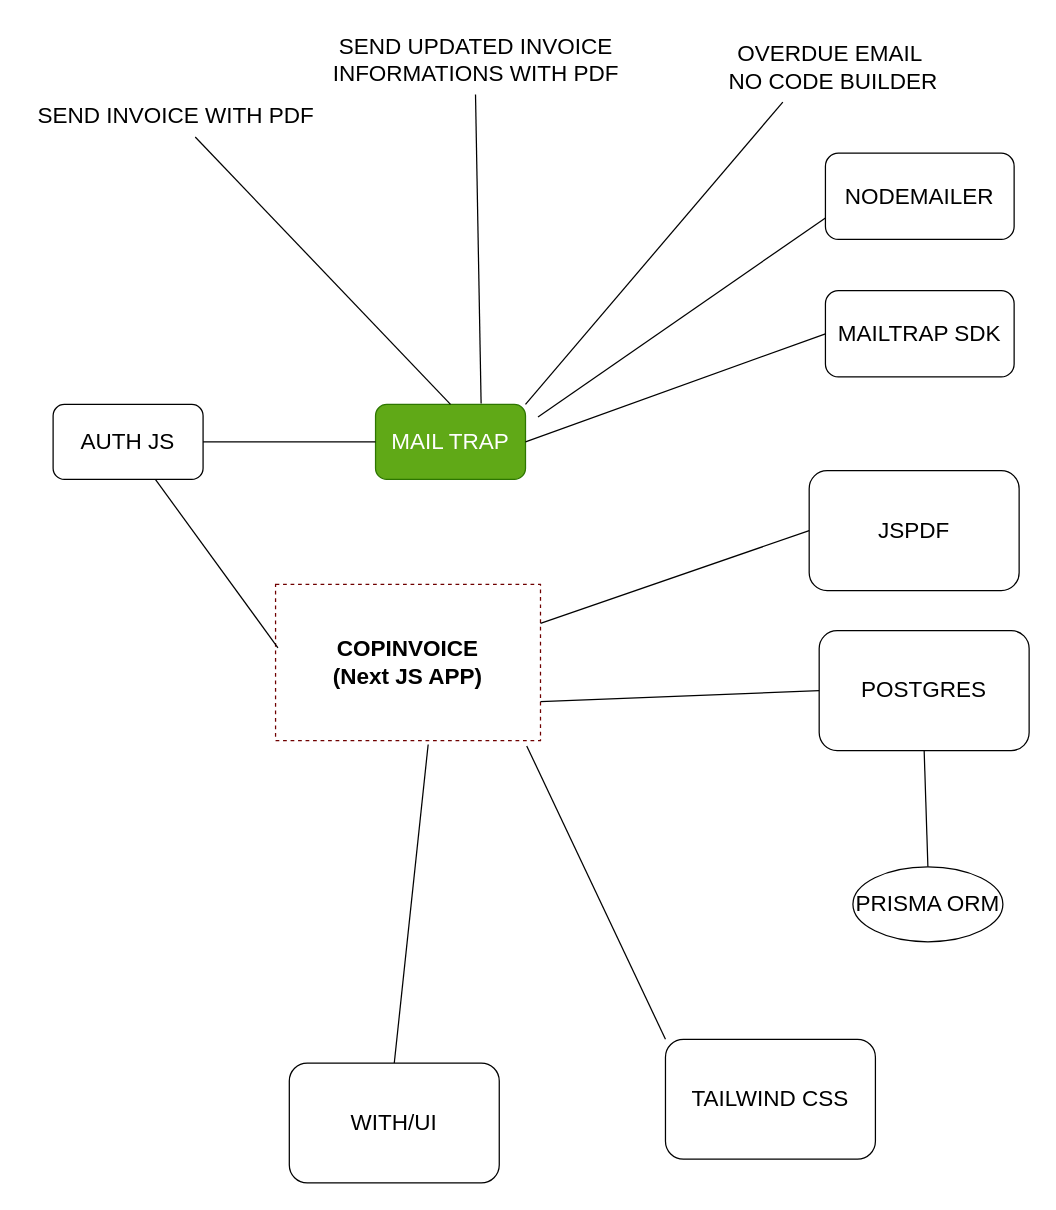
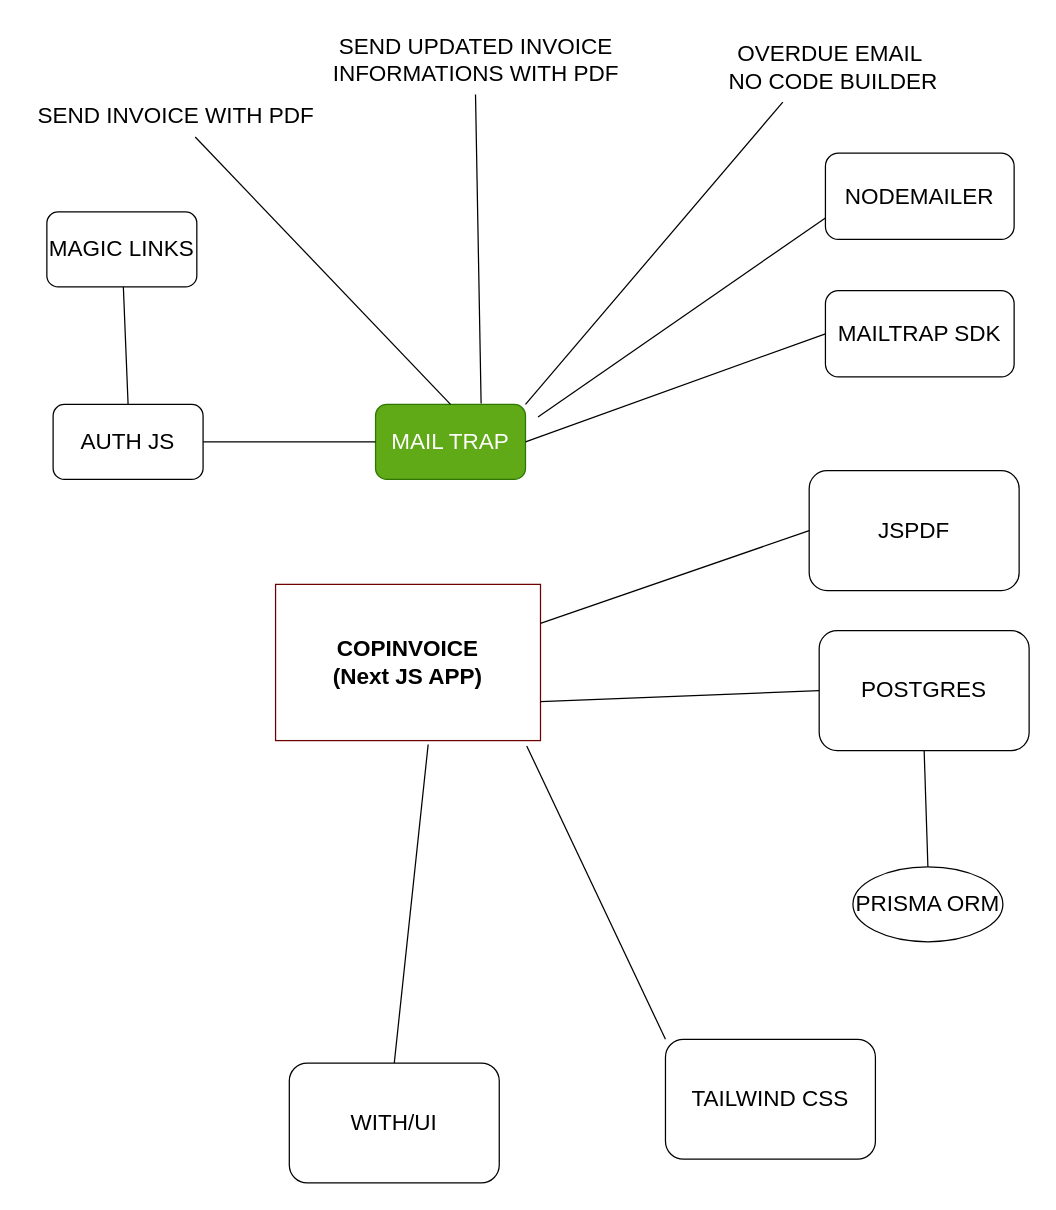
  <mxCell id="0" />
  <mxCell id="1" parent="0" />
- <mxCell id="2" value="&lt;font size=&quot;1&quot; color=&quot;#000000&quot;&gt;&lt;b style=&quot;font-size: 18px;&quot;&gt;COPINVOICE&lt;br&gt;(Next JS APP)&lt;br&gt;&lt;/b&gt;&lt;/font&gt;" style="rounded=0;whiteSpace=wrap;html=1;fillColor=#FFFFFF;fillStyle=solid;strokeColor=#6F0000;fontColor=#ffffff;dashed=1;" vertex="1" parent="1"><mxGeometry x="220" y="467" width="212" height="125" as="geometry" /></mxCell>
+ <mxCell id="2" value="&lt;font size=&quot;1&quot; color=&quot;#000000&quot;&gt;&lt;b style=&quot;font-size: 18px;&quot;&gt;COPINVOICE&lt;br&gt;(Next JS APP)&lt;br&gt;&lt;/b&gt;&lt;/font&gt;" style="rounded=0;whiteSpace=wrap;html=1;fillColor=#FFFFFF;fillStyle=solid;strokeColor=#6F0000;fontColor=#ffffff;" vertex="1" parent="1"><mxGeometry x="220" y="467" width="212" height="125" as="geometry" /></mxCell>
  <mxCell id="3" value="AUTH JS" style="rounded=1;whiteSpace=wrap;html=1;fillStyle=solid;strokeColor=#000000;fontSize=18;fontColor=#000000;fillColor=#FFFFFF;gradientColor=none;" vertex="1" parent="1"><mxGeometry x="42" y="323" width="120" height="60" as="geometry" /></mxCell>
- <mxCell id="4" value="" style="endArrow=none;html=1;fontSize=18;fontColor=#000000;strokeColor=#000000;exitX=0.009;exitY=0.406;exitDx=0;exitDy=0;exitPerimeter=0;" edge="1" parent="1" source="2" target="3"><mxGeometry width="50" height="50" relative="1" as="geometry"><mxPoint x="344" y="516" as="sourcePoint" /><mxPoint x="521" y="447" as="targetPoint" /></mxGeometry></mxCell>
+ <mxCell id="5" value="MAGIC LINKS" style="rounded=1;whiteSpace=wrap;html=1;fillStyle=solid;strokeColor=#000000;fontSize=18;fontColor=#000000;fillColor=#FFFFFF;gradientColor=none;" vertex="1" parent="1"><mxGeometry x="37" y="169" width="120" height="60" as="geometry" /></mxCell>
+ <mxCell id="6" value="" style="endArrow=none;html=1;fontSize=18;fontColor=#000000;strokeColor=#000000;exitX=0.5;exitY=0;exitDx=0;exitDy=0;" edge="1" parent="1" source="3" target="5"><mxGeometry width="50" height="50" relative="1" as="geometry"><mxPoint x="354" y="526" as="sourcePoint" /><mxPoint x="259.536" y="388" as="targetPoint" /></mxGeometry></mxCell>
  <mxCell id="7" value="MAIL TRAP" style="rounded=1;whiteSpace=wrap;html=1;fillStyle=solid;strokeColor=#2D7600;fontSize=18;fontColor=#ffffff;fillColor=#60a917;" vertex="1" parent="1"><mxGeometry x="300" y="323" width="120" height="60" as="geometry" /></mxCell>
  <mxCell id="8" value="" style="endArrow=none;html=1;fontSize=18;fontColor=#000000;strokeColor=#000000;entryX=1;entryY=0.5;entryDx=0;entryDy=0;exitX=0;exitY=0.5;exitDx=0;exitDy=0;" edge="1" parent="1" source="7" target="3"><mxGeometry width="50" height="50" relative="1" as="geometry"><mxPoint x="354" y="526" as="sourcePoint" /><mxPoint x="259.536" y="388" as="targetPoint" /></mxGeometry></mxCell>
  <mxCell id="9" value="SEND INVOICE WITH PDF" style="text;html=1;align=center;verticalAlign=middle;resizable=0;points=[];autosize=1;strokeColor=none;fillColor=none;fontSize=18;fontColor=#000000;" vertex="1" parent="1"><mxGeometry x="20" y="75" width="239" height="34" as="geometry" /></mxCell>
  <mxCell id="10" value="" style="endArrow=none;html=1;fontSize=18;fontColor=#000000;strokeColor=#000000;exitX=0.5;exitY=0;exitDx=0;exitDy=0;" edge="1" parent="1" source="7" target="9"><mxGeometry width="50" height="50" relative="1" as="geometry"><mxPoint x="442" y="358" as="sourcePoint" /><mxPoint x="299" y="358" as="targetPoint" /></mxGeometry></mxCell>
  <mxCell id="11" value="SEND UPDATED INVOICE&lt;br&gt;INFORMATIONS WITH PDF" style="text;html=1;align=center;verticalAlign=middle;resizable=0;points=[];autosize=1;strokeColor=none;fillColor=none;fontSize=18;fontColor=#000000;" vertex="1" parent="1"><mxGeometry x="256" y="20" width="247" height="55" as="geometry" /></mxCell>
  <mxCell id="12" value="" style="endArrow=none;html=1;fontSize=18;fontColor=#000000;strokeColor=#000000;exitX=0.704;exitY=-0.013;exitDx=0;exitDy=0;exitPerimeter=0;" edge="1" parent="1" source="7" target="11"><mxGeometry width="50" height="50" relative="1" as="geometry"><mxPoint x="513" y="313" as="sourcePoint" /><mxPoint x="302.498" y="116" as="targetPoint" /></mxGeometry></mxCell>
  <mxCell id="13" value="OVERDUE EMAIL&amp;nbsp;&lt;br&gt;NO CODE BUILDER" style="text;html=1;align=center;verticalAlign=middle;resizable=0;points=[];autosize=1;strokeColor=none;fillColor=none;fontSize=18;fontColor=#000000;" vertex="1" parent="1"><mxGeometry x="573" y="26" width="185" height="55" as="geometry" /></mxCell>
  <mxCell id="14" value="" style="endArrow=none;html=1;fontSize=18;fontColor=#000000;strokeColor=#000000;exitX=1;exitY=0;exitDx=0;exitDy=0;entryX=0.286;entryY=1.001;entryDx=0;entryDy=0;entryPerimeter=0;" edge="1" parent="1" source="7" target="13"><mxGeometry width="50" height="50" relative="1" as="geometry"><mxPoint x="394.48" y="332.22" as="sourcePoint" /><mxPoint x="473.964" y="103" as="targetPoint" /></mxGeometry></mxCell>
  <mxCell id="15" value="NODEMAILER" style="rounded=1;whiteSpace=wrap;html=1;fillStyle=solid;strokeColor=#000000;fontSize=18;fontColor=#000000;fillColor=#FFFFFF;gradientColor=none;" vertex="1" parent="1"><mxGeometry x="660" y="122" width="151" height="69" as="geometry" /></mxCell>
  <mxCell id="16" value="MAILTRAP SDK" style="rounded=1;whiteSpace=wrap;html=1;fillStyle=solid;strokeColor=#000000;fontSize=18;fontColor=#000000;fillColor=#FFFFFF;gradientColor=none;" vertex="1" parent="1"><mxGeometry x="660" y="232" width="151" height="69" as="geometry" /></mxCell>
  <mxCell id="17" value="" style="endArrow=none;html=1;fontSize=18;fontColor=#000000;strokeColor=#000000;exitX=1;exitY=0;exitDx=0;exitDy=0;entryX=0;entryY=0.75;entryDx=0;entryDy=0;" edge="1" parent="1" target="15"><mxGeometry width="50" height="50" relative="1" as="geometry"><mxPoint x="430" y="333" as="sourcePoint" /><mxPoint x="635.91" y="91.055" as="targetPoint" /></mxGeometry></mxCell>
  <mxCell id="18" value="" style="endArrow=none;html=1;fontSize=18;fontColor=#000000;strokeColor=#000000;exitX=1;exitY=0.5;exitDx=0;exitDy=0;entryX=0;entryY=0.5;entryDx=0;entryDy=0;" edge="1" parent="1" source="7" target="16"><mxGeometry width="50" height="50" relative="1" as="geometry"><mxPoint x="440" y="343" as="sourcePoint" /><mxPoint x="628" y="242.75" as="targetPoint" /></mxGeometry></mxCell>
  <mxCell id="19" value="JSPDF" style="rounded=1;whiteSpace=wrap;html=1;fillStyle=solid;strokeColor=#000000;fontSize=18;fontColor=#000000;fillColor=#FFFFFF;gradientColor=none;" vertex="1" parent="1"><mxGeometry x="647" y="376" width="168" height="96" as="geometry" /></mxCell>
  <mxCell id="20" value="" style="endArrow=none;html=1;fontSize=18;fontColor=#000000;strokeColor=#000000;exitX=1;exitY=0.25;exitDx=0;exitDy=0;entryX=0;entryY=0.5;entryDx=0;entryDy=0;" edge="1" parent="1" source="2" target="19"><mxGeometry width="50" height="50" relative="1" as="geometry"><mxPoint x="430" y="363" as="sourcePoint" /><mxPoint x="670" y="276.5" as="targetPoint" /></mxGeometry></mxCell>
  <mxCell id="21" value="POSTGRES" style="rounded=1;whiteSpace=wrap;html=1;fillStyle=solid;strokeColor=#000000;fontSize=18;fontColor=#000000;fillColor=#FFFFFF;gradientColor=none;" vertex="1" parent="1"><mxGeometry x="655" y="504" width="168" height="96" as="geometry" /></mxCell>
  <mxCell id="22" value="" style="endArrow=none;html=1;fontSize=18;fontColor=#000000;strokeColor=#000000;exitX=1;exitY=0.75;exitDx=0;exitDy=0;entryX=0;entryY=0.5;entryDx=0;entryDy=0;" edge="1" parent="1" source="2" target="21"><mxGeometry width="50" height="50" relative="1" as="geometry"><mxPoint x="442" y="539.5" as="sourcePoint" /><mxPoint x="657" y="434" as="targetPoint" /></mxGeometry></mxCell>
  <mxCell id="23" value="PRISMA ORM" style="ellipse;whiteSpace=wrap;html=1;fillStyle=solid;strokeColor=#000000;fontSize=18;fontColor=#000000;fillColor=#FFFFFF;gradientColor=none;" vertex="1" parent="1"><mxGeometry x="682" y="693" width="120" height="60" as="geometry" /></mxCell>
  <mxCell id="24" value="" style="endArrow=none;html=1;fontSize=18;fontColor=#000000;strokeColor=#000000;exitX=0.5;exitY=0;exitDx=0;exitDy=0;entryX=0.5;entryY=1;entryDx=0;entryDy=0;" edge="1" parent="1" source="23" target="21"><mxGeometry width="50" height="50" relative="1" as="geometry"><mxPoint x="442" y="570.75" as="sourcePoint" /><mxPoint x="665" y="562" as="targetPoint" /></mxGeometry></mxCell>
  <mxCell id="25" value="TAILWIND CSS" style="rounded=1;whiteSpace=wrap;html=1;fillStyle=solid;strokeColor=#000000;fontSize=18;fontColor=#000000;fillColor=#FFFFFF;gradientColor=none;" vertex="1" parent="1"><mxGeometry x="532" y="831" width="168" height="96" as="geometry" /></mxCell>
  <mxCell id="26" value="WITH/UI" style="rounded=1;whiteSpace=wrap;html=1;fillStyle=solid;strokeColor=#000000;fontSize=18;fontColor=#000000;fillColor=#FFFFFF;gradientColor=none;" vertex="1" parent="1"><mxGeometry x="231" y="850" width="168" height="96" as="geometry" /></mxCell>
  <mxCell id="27" value="" style="endArrow=none;html=1;fontSize=18;fontColor=#000000;strokeColor=#000000;exitX=0.948;exitY=1.034;exitDx=0;exitDy=0;entryX=0;entryY=0;entryDx=0;entryDy=0;exitPerimeter=0;" edge="1" parent="1" source="2" target="25"><mxGeometry width="50" height="50" relative="1" as="geometry"><mxPoint x="442" y="570.75" as="sourcePoint" /><mxPoint x="665" y="562" as="targetPoint" /></mxGeometry></mxCell>
  <mxCell id="28" value="" style="endArrow=none;html=1;fontSize=18;fontColor=#000000;strokeColor=#000000;exitX=0.576;exitY=1.025;exitDx=0;exitDy=0;entryX=0.5;entryY=0;entryDx=0;entryDy=0;exitPerimeter=0;" edge="1" parent="1" source="2" target="26"><mxGeometry width="50" height="50" relative="1" as="geometry"><mxPoint x="430.976" y="606.25" as="sourcePoint" /><mxPoint x="542" y="841" as="targetPoint" /></mxGeometry></mxCell>
